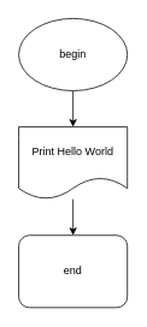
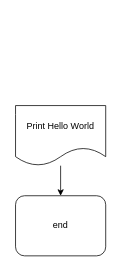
  <mxCell id="0" />
  <mxCell id="1" parent="0" />
- <mxCell id="2" style="edgeStyle=none;html=1;exitX=0.5;exitY=1;exitDx=0;exitDy=0;entryX=0.5;entryY=0;entryDx=0;entryDy=0;" edge="1" parent="1" source="3" target="4"><mxGeometry relative="1" as="geometry" /></mxCell>
- <mxCell id="3" value="begin" style="ellipse;whiteSpace=wrap;html=1;" vertex="1" parent="1"><mxGeometry x="20" y="20" width="120" height="80" as="geometry" /></mxCell>
  <mxCell id="4" value="Print Hello World" style="shape=document;whiteSpace=wrap;html=1;boundedLbl=1;" vertex="1" parent="1"><mxGeometry x="20" y="140" width="120" height="80" as="geometry" /></mxCell>
  <mxCell id="5" style="edgeStyle=none;html=1;exitX=0.5;exitY=1;exitDx=0;exitDy=0;entryX=0.5;entryY=0;entryDx=0;entryDy=0;" edge="1" parent="1" target="6"><mxGeometry relative="1" as="geometry"><mxPoint x="80" y="220" as="sourcePoint" /></mxGeometry></mxCell>
  <mxCell id="6" value="end" style="whiteSpace=wrap;html=1;rounded=1;" vertex="1" parent="1"><mxGeometry x="20" y="260" width="120" height="80" as="geometry" /></mxCell>
